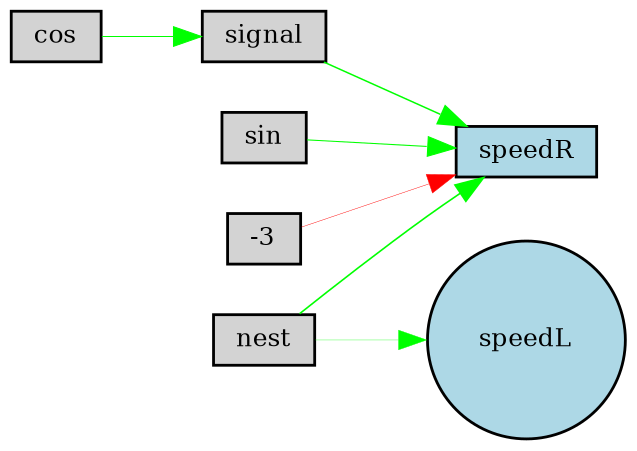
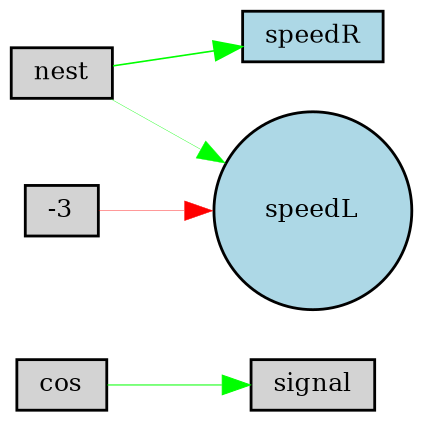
  digraph {
    rankdir=LR
    node [fillcolor=lightgray fontsize=9 shape=box style=filled]
    edge [color=green style=solid]
    cos [height=0.2 width=0.2]
    signal [height=0.2 width=0.2]
    speedR [fillcolor=lightblue height=0.2 width=0.2]
-   sin [height=0.2 width=0.2]
    nest [height=0.2 width=0.2]
    speedL [fillcolor=lightblue height=0.2 shape=circle width=0.2]
    n7 [height=0.2 label=-3 width=0.2]
    cos -> signal [penwidth=0.35728011528660897]
-   signal -> speedR [penwidth=0.5321254001684219]
-   sin -> speedR [penwidth=0.3768550566522867]
    nest -> speedR [penwidth=0.5766319396450948]
    nest -> speedL [penwidth=0.13339427890201994]
-   n7 -> speedR [color=red penwidth=0.15573882400111022]
+   n7 -> speedL [color=red penwidth=0.15573882400111022]
  }
